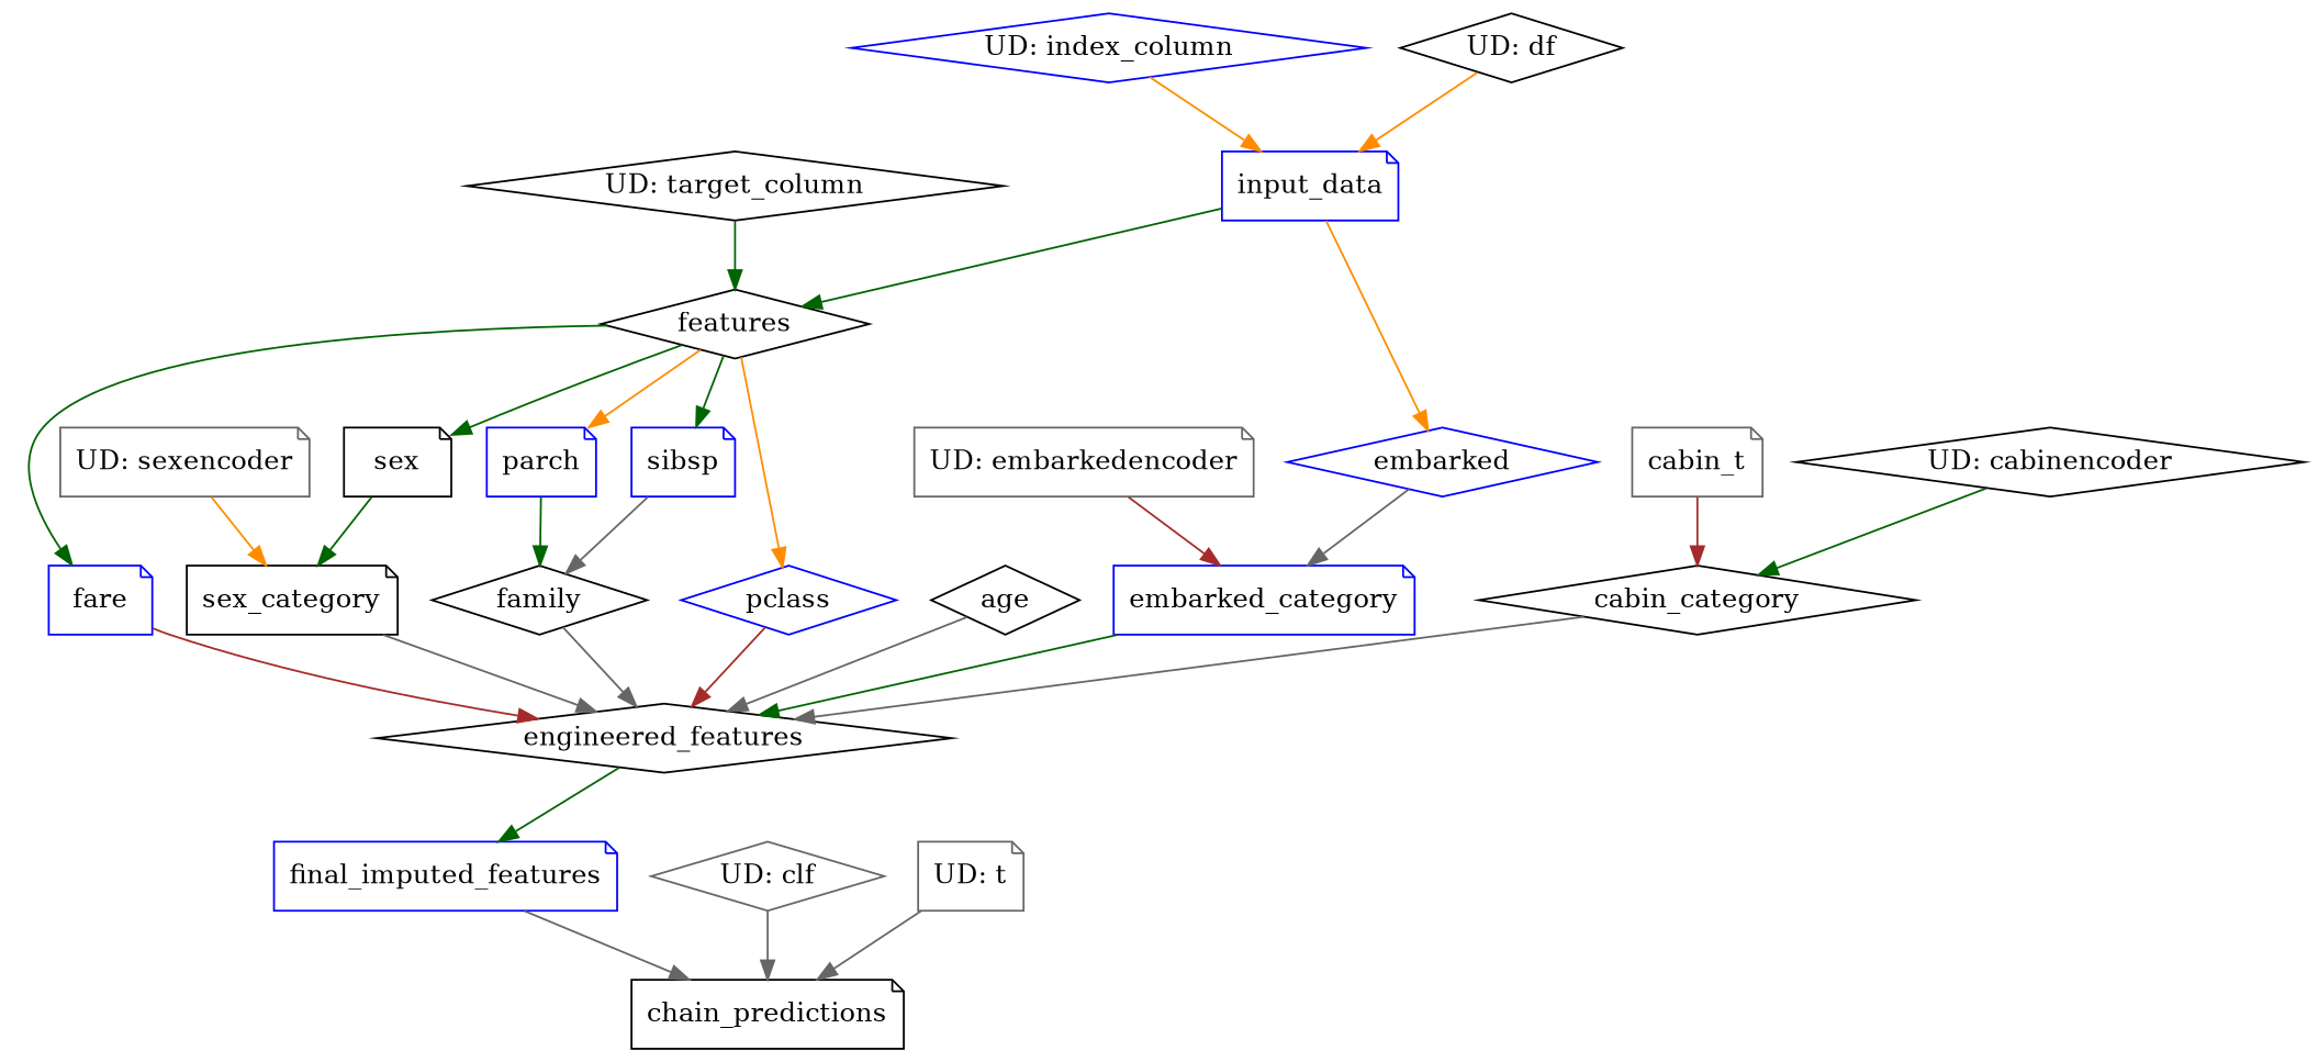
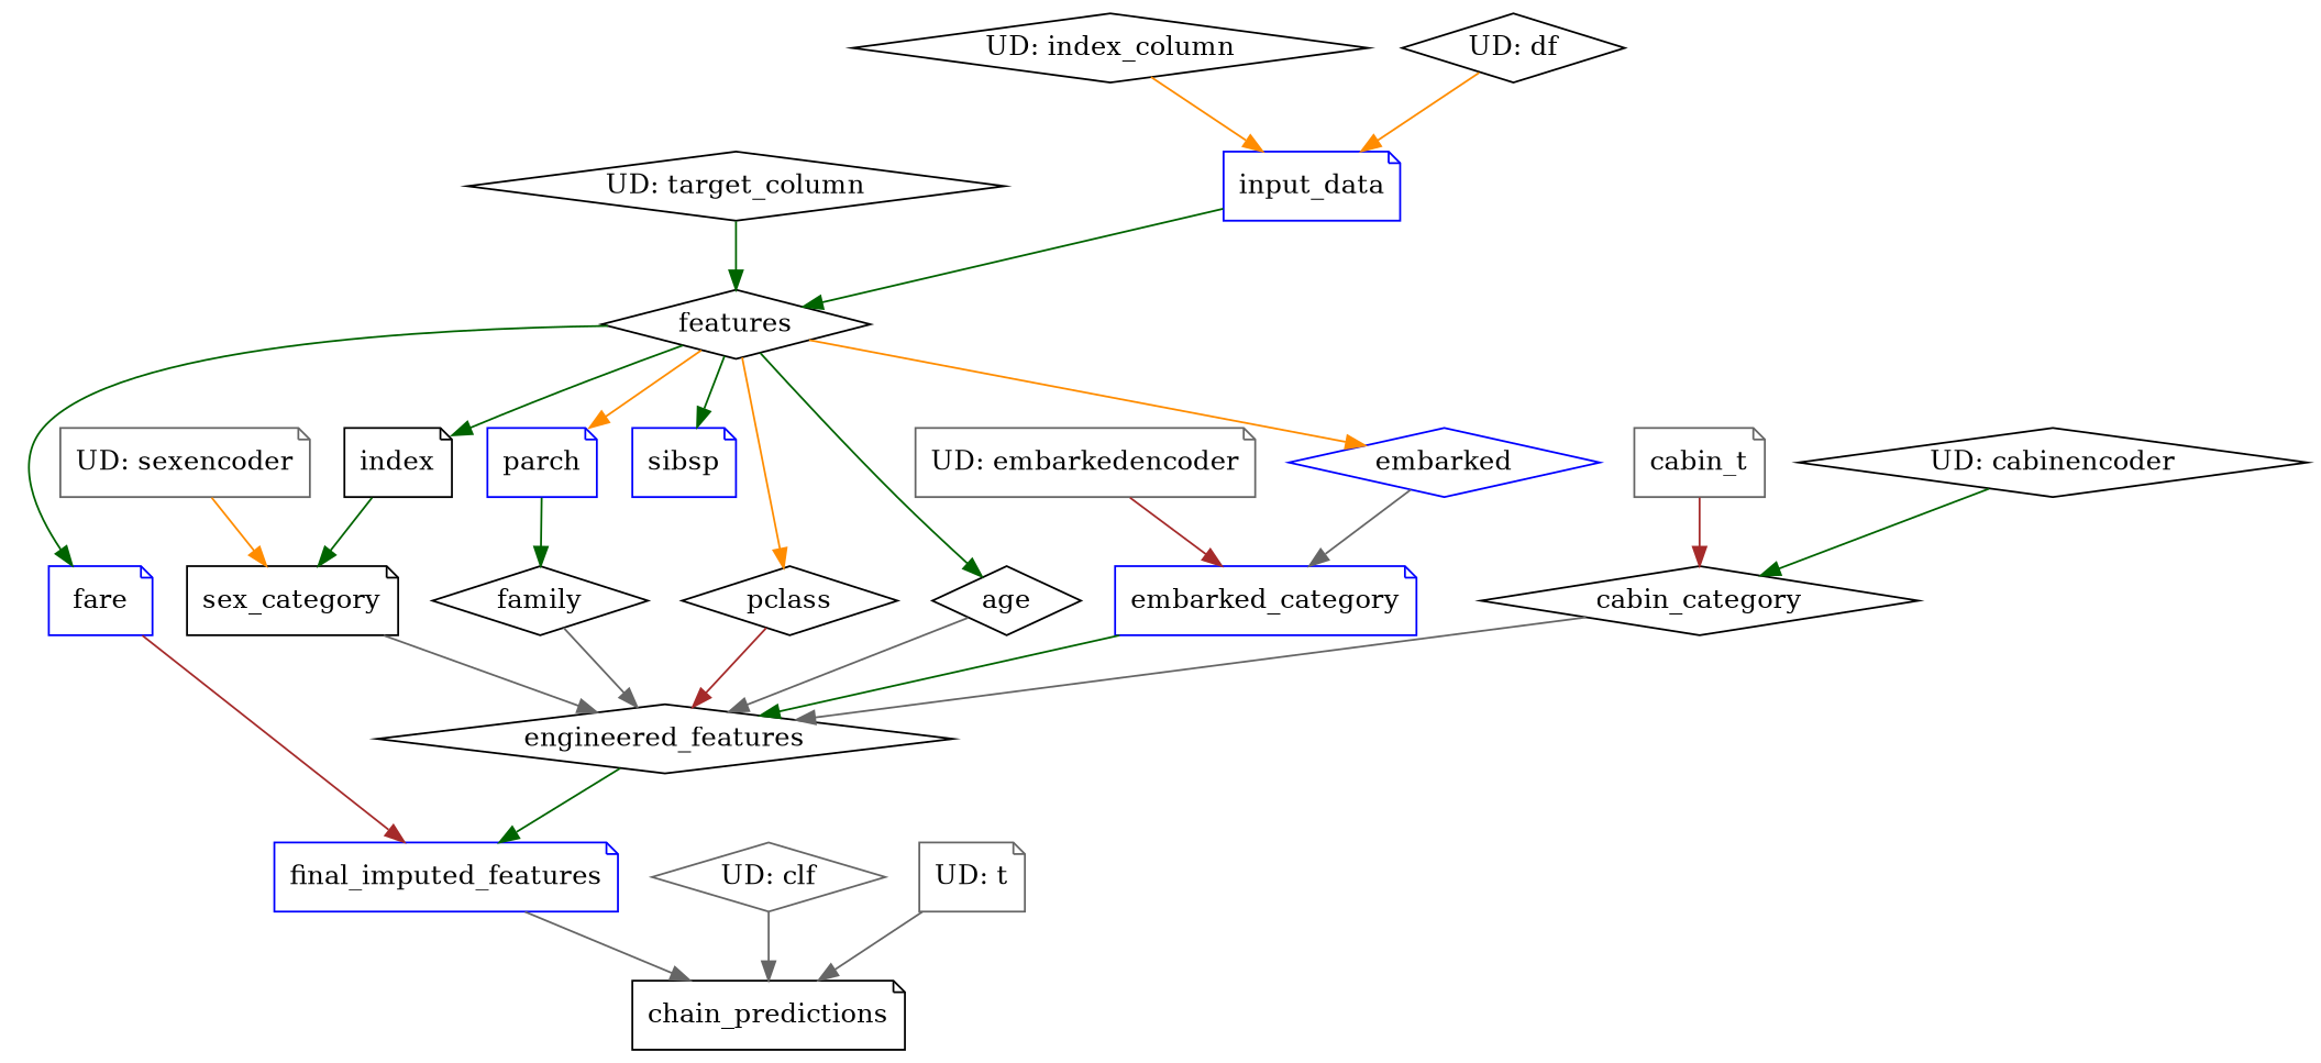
  digraph {
    node [color=black shape=note]
    edge [color=darkgreen]
    n1 [color=gray40 label="UD: embarkedencoder"]
    n2 [color=blue label=embarked_category]
    n3 [label=engineered_features shape=diamond]
    n4 [label=sex_category]
    n5 [color=blue label=final_imputed_features]
    n6 [color=blue label=sibsp]
    n7 [label=family shape=diamond]
    n8 [label=chain_predictions]
    n9 [color=blue label=input_data]
    n10 [label=features shape=diamond]
-   n11 [color=blue label=pclass shape=diamond]
-   n12 [label=sex]
+   n11 [label=pclass shape=diamond]
+   n12 [label=index]
    n13 [color=blue label=parch]
    n14 [color=blue label=embarked shape=diamond]
    n15 [color=blue label=fare]
    n16 [label=age shape=diamond]
    n17 [color=gray40 label="UD: clf" shape=diamond]
    n18 [label=cabin_category shape=diamond]
    n19 [color=gray40 label="UD: sexencoder"]
-   n20 [color=blue label="UD: index_column" shape=diamond]
+   n20 [label="UD: index_column" shape=diamond]
    n21 [label="UD: target_column" shape=diamond]
    n22 [color=gray40 label=cabin_t]
    n23 [color=gray40 label="UD: t"]
    n24 [label="UD: df" shape=diamond]
    n25 [label="UD: cabinencoder" shape=diamond]
    n1 -> n2 [color=brown]
    n2 -> n3
    n3 -> n5
    n4 -> n3 [color=gray40]
    n5 -> n8 [color=gray40]
-   n6 -> n7 [color=gray40]
    n7 -> n3 [color=gray40]
    n9 -> n10
    n10 -> n6
    n10 -> n11 [color=darkorange]
    n10 -> n12
    n10 -> n13 [color=darkorange]
-   n9 -> n14 [color=darkorange]
+   n10 -> n14 [color=darkorange]
    n10 -> n15
+   n10 -> n16
    n11 -> n3 [color=brown]
    n12 -> n4
    n13 -> n7
    n14 -> n2 [color=gray40]
-   n15 -> n3 [color=brown]
+   n15 -> n5 [color=brown]
    n16 -> n3 [color=gray40]
    n17 -> n8 [color=gray40]
    n18 -> n3 [color=gray40]
    n19 -> n4 [color=darkorange]
    n20 -> n9 [color=darkorange]
    n21 -> n10
    n22 -> n18 [color=brown]
    n23 -> n8 [color=gray40]
    n24 -> n9 [color=darkorange]
    n25 -> n18
  }
